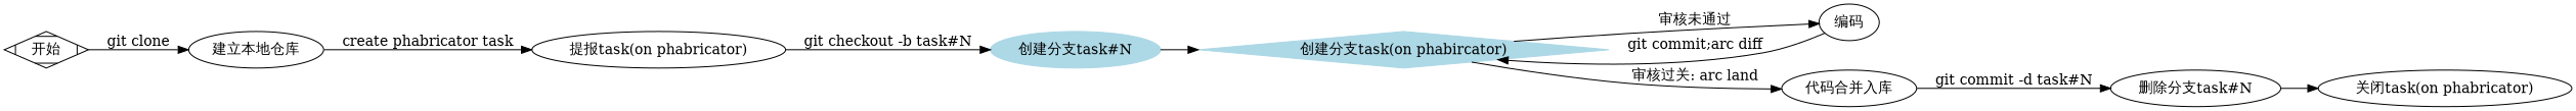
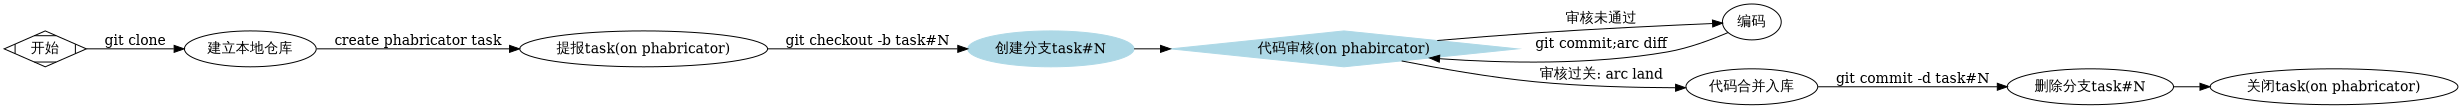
  digraph {
    rankdir=LR
    n1 [label="开始" shape=Mdiamond]
    n2 [label="建立本地仓库"]
    n3 [label="提报task(on phabricator)"]
    n4 [color=lightblue label="创建分支task#N" style=filled]
-   n5 [color=lightblue label="创建分支task(on phabircator)" shape=diamond style=filled]
+   n5 [color=lightblue label="代码审核(on phabircator)" shape=diamond style=filled]
    n6 [label="编码"]
    n7 [label="代码合并入库"]
    n8 [label="删除分支task#N"]
    n9 [label="关闭task(on phabricator)"]
    n1 -> n2 [label="git clone"]
    n2 -> n3 [label="create phabricator task"]
    n3 -> n4 [label="git checkout -b task#N"]
    n4 -> n5
    n5 -> n6 [label="审核未通过"]
    n5 -> n7 [label="审核过关: arc land"]
    n6 -> n5 [label="git commit;arc diff"]
    n7 -> n8 [label="git commit -d task#N"]
    n8 -> n9
  }
